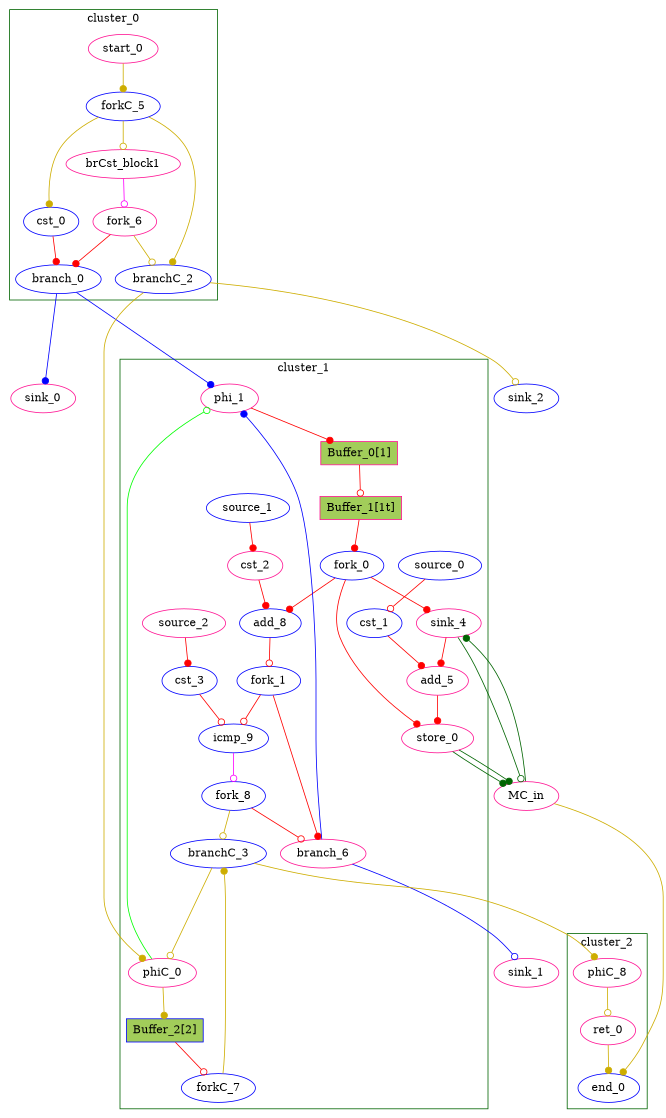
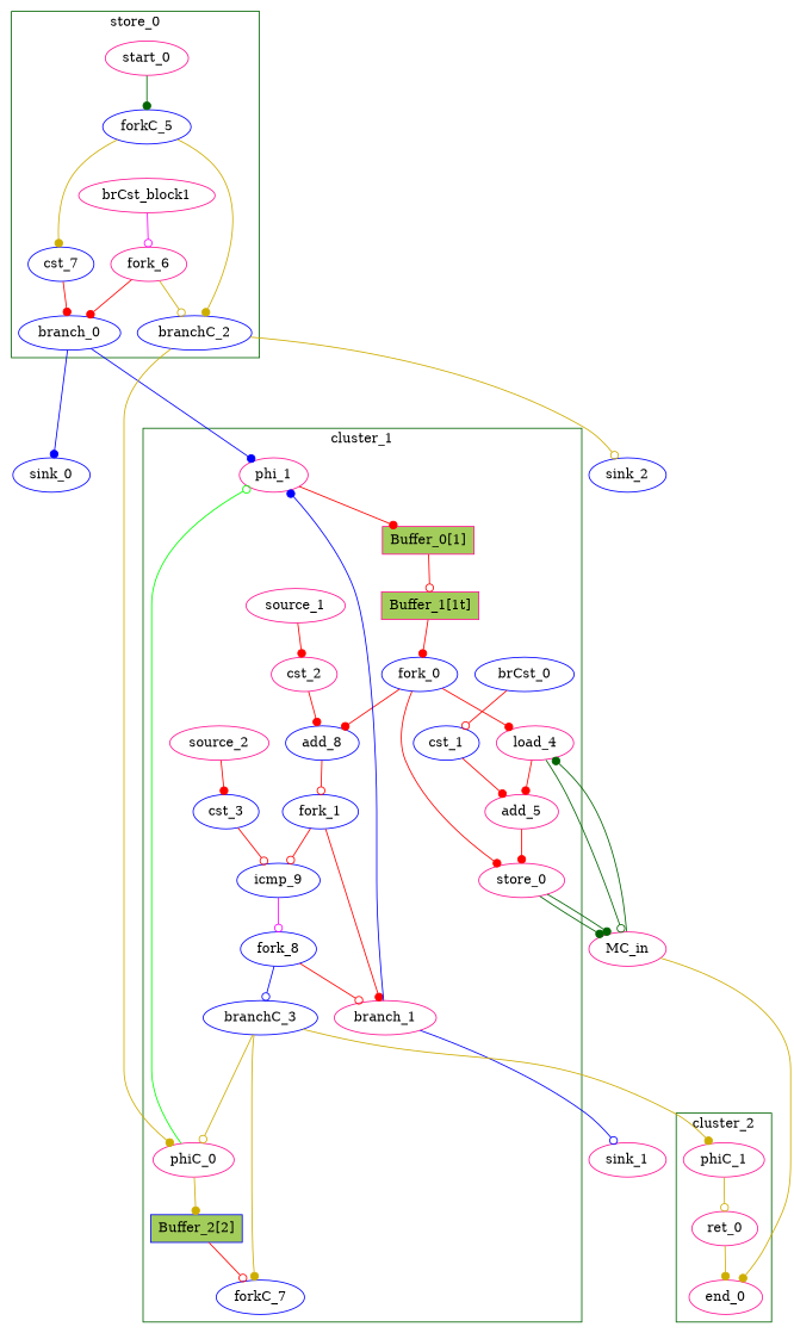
  digraph {
    splines=spline
    node [bbID=2 color=deeppink in="in1:1" out="out1:32" type=Fork]
    edge [arrowhead=dot color=red from=out1 to=in1]
    brCst_block1 [bbID=1 out="out1:1" type=Constant value="0x1"]
-   cst_0 [bbID=1 color=blue out="out1:1" type=Constant value="0x00000000"]
+   cst_0 [bbID=1 color=blue out="out1:1" type=Constant value="0x00000000" label=cst_7]
    branch_0 [bbID=1 color=blue in="in1:1 in2?:1" out="out1+:1 out2-:1" type=Branch]
    start_0 [bbID=1 control=true in="in1:0" out="out1:0" type=Entry]
    forkC_5 [bbID=1 color=blue in="in1:0" out="out1:0 out2:0 out3:0 "]
    branchC_2 [bbID=1 color=blue in="in1:0 in2?:1" out="out1+:0 out2-:0" type=Branch]
    fork_6 [bbID=1 out="out1:1 out2:1 "]
    phi_1 [delay=1.397 in="in1?:1 in2:10 in3:10 " out="out1:10" type=Mux]
-   load_4 [II=1 delay=1.412 in="in1:32 in2:10 " latency=2 op=mc_load_op out="out1:32 out2:10 " portId=0 type=Operator label=sink_4]
+   load_4 [II=1 delay=1.412 in="in1:32 in2:10 " latency=2 op=mc_load_op out="out1:32 out2:10 " portId=0 type=Operator]
    cst_1 [color=blue in="in1:32" type=Constant value="0xFFFFFFFF"]
    add_5 [II=1 delay=2.287 in="in1:32 in2:32 " latency=0 op=add_op out="out1:32 " type=Operator]
    store_0 [II=1 delay=0.672 in="in1:32 in2:10 " latency=0 op=mc_store_op out="out1:32 out2:10 " portId=0 type=Operator]
    cst_2 [out="out1:1" type=Constant value="0x00000001"]
    add_8 [II=1 color=blue delay=2.287 in="in1:10 in2:10 " latency=0 op=add_op out="out1:10 " type=Operator]
    cst_3 [color=blue in="in1:10" out="out1:10" type=Constant value="0x000003E9"]
    icmp_9 [II=1 color=blue delay=1.907 in="in1:10 in2:10 " latency=0 op=icmp_ult_op out="out1:1 " type=Operator]
    fork_0 [color=blue in="in1:10" out="out1:10 out2:10 out3:10 "]
    fork_1 [color=blue in="in1:10" out="out1:10 out2:10 "]
-   branch_1 [in="in1:10 in2?:1" out="out1+:10 out2-:10" type=Branch label=branch_6]
+   branch_1 [in="in1:10 in2?:1" out="out1+:10 out2-:10" type=Branch]
    phiC_0 [delay=0.0 in="in1:0 in2:0 " out="out1:0 out2?:1" type=CntrlMerge]
    forkC_7 [color=blue in="in1:0" out="out1:0 out2:0 "]
    branchC_3 [color=blue in="in1:0 in2?:1" out="out1+:0 out2-:0" type=Branch]
    fork_8 [color=blue out="out1:1 out2:1 "]
-   source_0 [color=blue type=Source in=""]
-   source_1 [color=blue out="out1:1" type=Source in=""]
+   source_0 [color=blue type=Source label=brCst_0 in=""]
+   source_1 [out="out1:1" type=Source in=""]
    source_2 [out="out1:10" type=Source in=""]
    n27 [bbID=3 fillcolor=darkolivegreen3 height=0.4 in="in1:32" label="Buffer_0[1]" shape=box slots=1 style=filled transparent=false type=Buffer]
    n28 [bbID=3 fillcolor=darkolivegreen3 height=0.4 in="in1:32" label="Buffer_1[1t]" shape=box slots=1 style=filled transparent=true type=Buffer]
    n29 [bbID=3 color=blue fillcolor=darkolivegreen3 height=0.4 in="in1:32" label="Buffer_2[2]" shape=box slots=2 style=filled transparent=false type=Buffer]
    ret_0 [II=1 bbID=3 delay=0.0 in="in1:0 " latency=0 op=ret_op out="out1:0 " type=Operator]
-   end_0 [bbID=0 color=blue in="in1:0*e in2:0 " out="out1:0" type=Exit]
-   phiC_1 [bbID=3 delay=0.0 in="in1:0 " out="out1:0" type=Merge label=phiC_8]
-   sink_0 [bbID=0 type=Sink out=""]
+   end_0 [bbID=0 in="in1:0*e in2:0 " out="out1:0" type=Exit]
+   phiC_1 [bbID=3 delay=0.0 in="in1:0 " out="out1:0" type=Merge]
+   sink_0 [bbID=0 color=blue type=Sink out=""]
    sink_2 [bbID=0 color=blue in="in1:0" type=Sink out=""]
    MC_in [bbID=0 bbcount=1 in="in1:32*c0 in2:10*l0a in3:10*s0a in4:32*s0d " ldcount=1 memory=in out="out1:32*l0d out2:0*e " stcount=1 type=MC]
    sink_1 [bbID=0 in="in1:10" type=Sink out=""]
    subgraph cluster_1 {
      color=darkgreen
-     label=cluster_0
+     label=store_0
      brCst_block1
      cst_0
      branch_0
      start_0
      forkC_5
      branchC_2
      fork_6
    }
    subgraph cluster_2 {
      color=darkgreen
      label=cluster_1
      phi_1
      load_4
      cst_1
      add_5
      store_0
      cst_2
      add_8
      cst_3
      icmp_9
      fork_0
      fork_1
      branch_1
      phiC_0
      forkC_7
      branchC_3
      fork_8
      source_0
      source_1
      source_2
      n27
      n28
      n29
    }
    subgraph cluster_3 {
      color=darkgreen
      label=cluster_2
      ret_0
      end_0
      phiC_1
    }
    brCst_block1 -> fork_6 [arrowhead=odot color=magenta]
    cst_0 -> branch_0
    branch_0 -> phi_1 [color=blue minlen=3 to=in2]
    branch_0 -> sink_0 [color=blue from=out2 minlen=3]
-   start_0 -> forkC_5 [color=gold3]
-   forkC_5 -> brCst_block1 [arrowhead=odot color=gold3 from=out3]
+   start_0 -> forkC_5 [color=darkgreen]
    forkC_5 -> cst_0 [color=gold3]
    forkC_5 -> branchC_2 [color=gold3 from=out2]
    branchC_2 -> phiC_0 [color=gold3 minlen=3]
    branchC_2 -> sink_2 [arrowhead=odot color=gold3 from=out2 minlen=3]
    fork_6 -> branch_0 [to=in2]
    fork_6 -> branchC_2 [arrowhead=odot color=gold3 from=out2 to=in2]
    phi_1 -> n27
    load_4 -> add_5
    load_4 -> MC_in [arrowhead=odot color=darkgreen from=out2 mem_address=true to=in2]
    cst_1 -> add_5 [to=in2]
    add_5 -> store_0
    store_0 -> MC_in [color=darkgreen from=out2 mem_address=true to=in3]
    store_0 -> MC_in [color=darkgreen mem_address=false to=in4]
    cst_2 -> add_8 [to=in2]
    add_8 -> fork_1 [arrowhead=odot]
    cst_3 -> icmp_9 [arrowhead=odot to=in2]
    icmp_9 -> fork_8 [arrowhead=odot color=magenta]
    fork_0 -> load_4 [from=out2 to=in2]
    fork_0 -> store_0 [from=out3 to=in2]
    fork_0 -> add_8
    fork_1 -> icmp_9 [arrowhead=odot]
    fork_1 -> branch_1 [from=out2]
    branch_1 -> phi_1 [color=blue minlen=3 to=in3]
    branch_1 -> sink_1 [arrowhead=odot color=blue from=out2 minlen=3]
    phiC_0 -> phi_1 [arrowhead=odot color=green from=out2]
    phiC_0 -> n29 [color=gold3]
-   forkC_7 -> branchC_3 [color=gold3 from=out2]
+   branchC_3 -> forkC_7 [color=gold3 from=out2]
    branchC_3 -> phiC_0 [arrowhead=odot color=gold3 minlen=3 to=in2]
    branchC_3 -> phiC_1 [color=gold3 from=out2 minlen=3]
    fork_8 -> branch_1 [arrowhead=odot to=in2]
-   fork_8 -> branchC_3 [arrowhead=odot color=gold3 from=out2 to=in2]
+   fork_8 -> branchC_3 [arrowhead=odot color=blue from=out2 to=in2]
    source_0 -> cst_1 [arrowhead=odot]
    source_1 -> cst_2
    source_2 -> cst_3
    n27 -> n28 [arrowhead=odot]
    n28 -> fork_0
    n29 -> forkC_7 [arrowhead=odot]
    ret_0 -> end_0 [color=gold3 to=in2]
    phiC_1 -> ret_0 [arrowhead=odot color=gold3]
    MC_in -> load_4 [color=darkgreen mem_address=false]
    MC_in -> end_0 [color=gold3 from=out2]
  }
